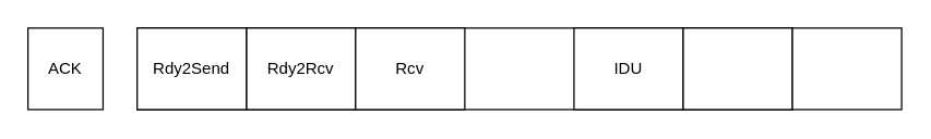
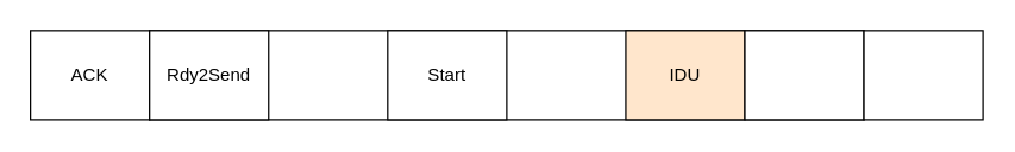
  <mxCell id="0" />
  <mxCell id="1" parent="0" />
  <mxCell id="2" value="" style="rounded=0;whiteSpace=wrap;html=1;" vertex="1" parent="1"><mxGeometry x="100" y="20" width="480" height="60" as="geometry" /></mxCell>
- <mxCell id="3" value="Rdy2Rcv" style="rounded=0;whiteSpace=wrap;html=1;" vertex="1" parent="1"><mxGeometry x="180" y="20" width="80" height="60" as="geometry" /></mxCell>
- <mxCell id="4" value="Rcv" style="rounded=0;whiteSpace=wrap;html=1;" vertex="1" parent="1"><mxGeometry x="260" y="20" width="80" height="60" as="geometry" /></mxCell>
- <mxCell id="5" value="IDU" style="rounded=0;whiteSpace=wrap;html=1;" vertex="1" parent="1"><mxGeometry x="420" y="20" width="80" height="60" as="geometry" /></mxCell>
+ <mxCell id="4" value="Start" style="rounded=0;whiteSpace=wrap;html=1;" vertex="1" parent="1"><mxGeometry x="260" y="20" width="80" height="60" as="geometry" /></mxCell>
+ <mxCell id="5" value="IDU" style="rounded=0;whiteSpace=wrap;html=1;fillColor=#ffe6cc;" vertex="1" parent="1"><mxGeometry x="420" y="20" width="80" height="60" as="geometry" /></mxCell>
  <mxCell id="6" value="" style="rounded=0;whiteSpace=wrap;html=1;" vertex="1" parent="1"><mxGeometry x="500" y="20" width="80" height="60" as="geometry" /></mxCell>
- <mxCell id="7" value="ACK" style="rounded=0;whiteSpace=wrap;html=1;" vertex="1" parent="1"><mxGeometry x="20" y="20" width="55" height="60" as="geometry" /></mxCell>
+ <mxCell id="7" value="ACK" style="rounded=0;whiteSpace=wrap;html=1;" vertex="1" parent="1"><mxGeometry x="20" y="20" width="80" height="60" as="geometry" /></mxCell>
  <mxCell id="8" value="" style="rounded=0;whiteSpace=wrap;html=1;" vertex="1" parent="1"><mxGeometry x="580" y="20" width="80" height="60" as="geometry" /></mxCell>
  <mxCell id="9" value="Rdy2Send" style="rounded=0;whiteSpace=wrap;html=1;" vertex="1" parent="1"><mxGeometry x="100" y="20" width="80" height="60" as="geometry" /></mxCell>
